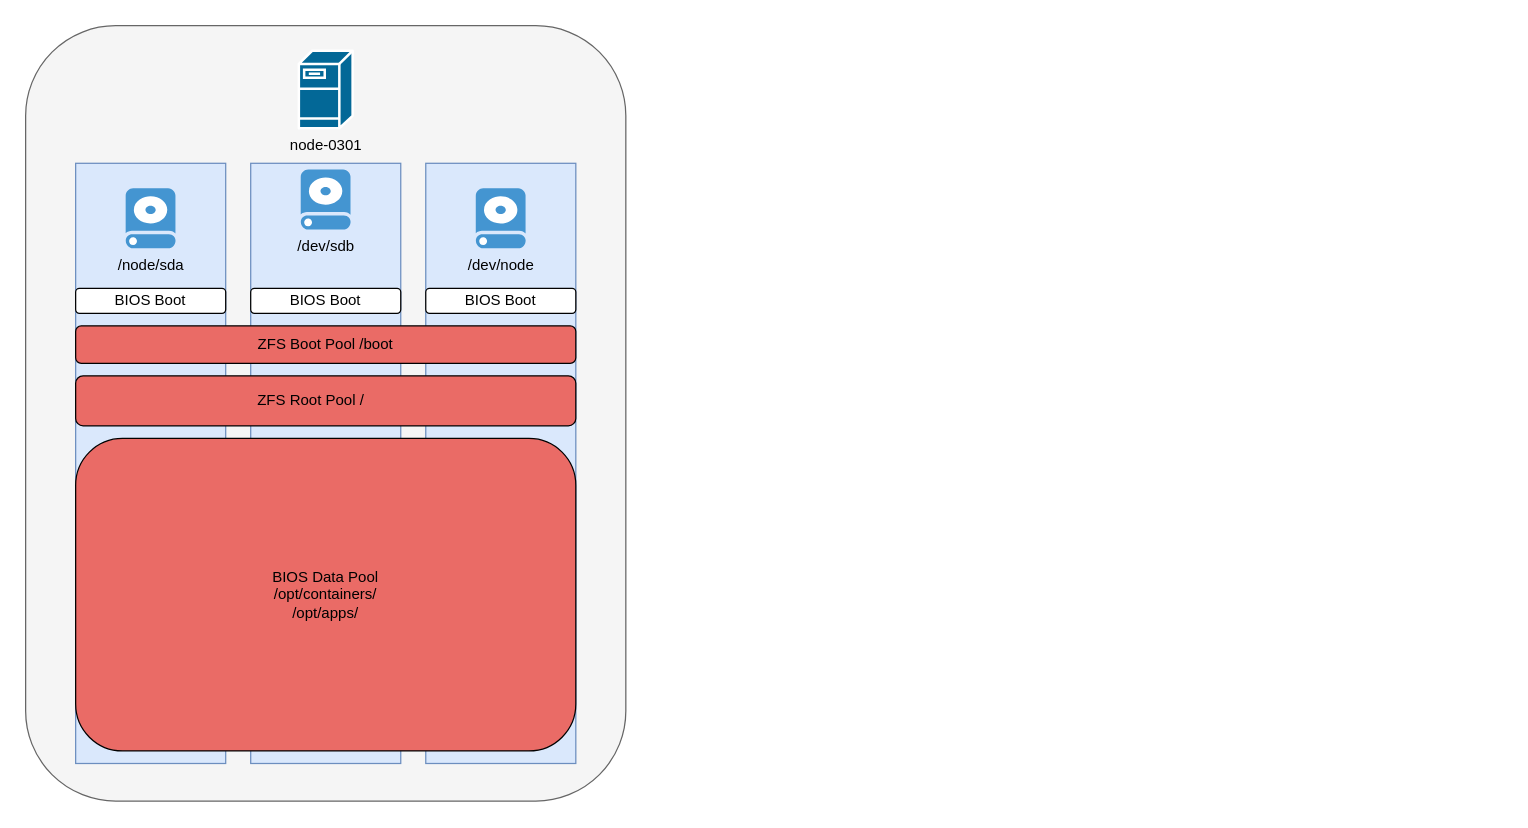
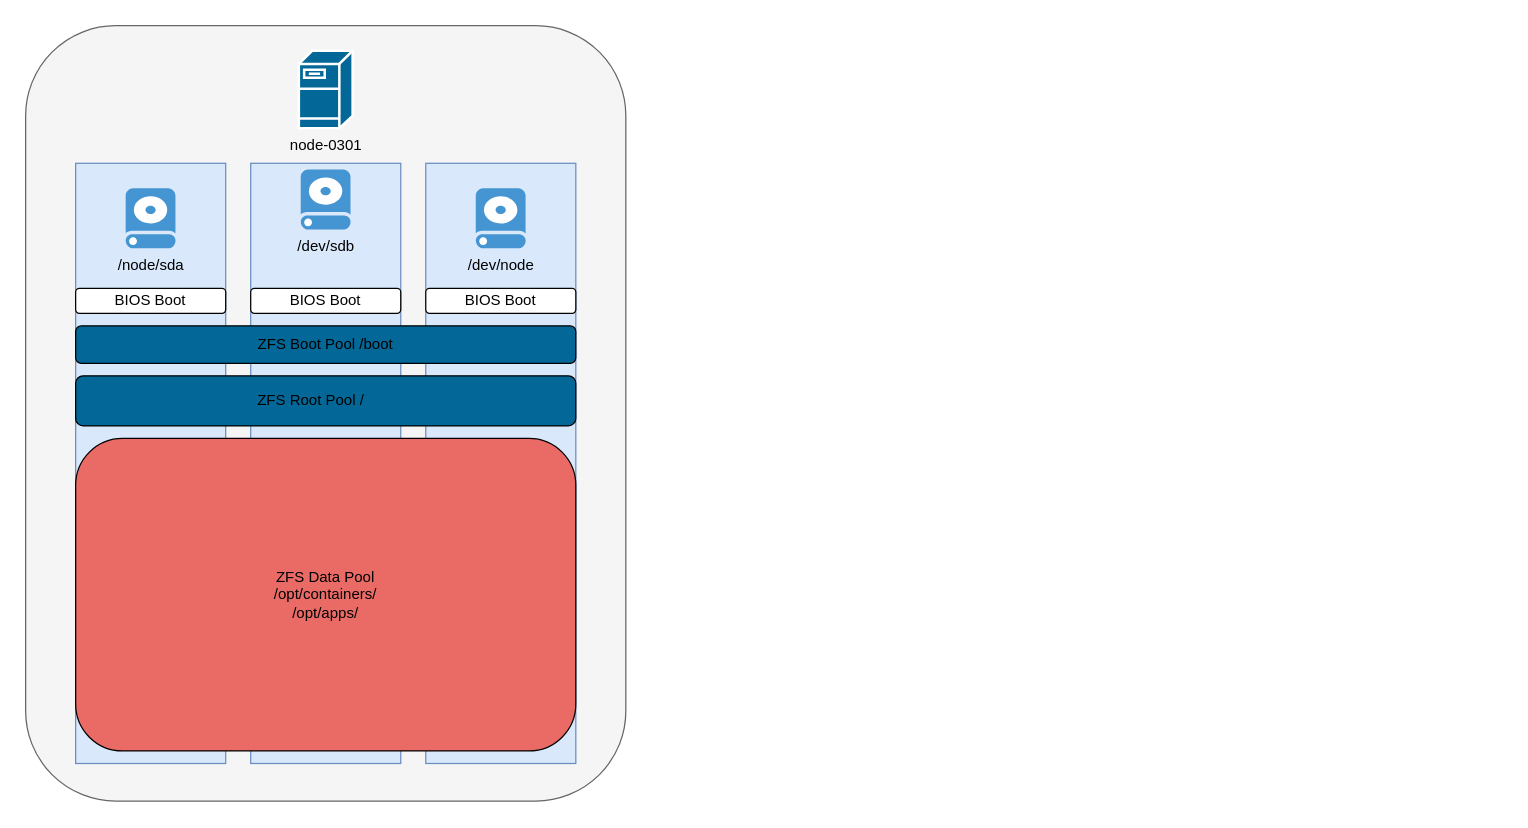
  <mxCell id="0" />
  <mxCell id="1" parent="0" />
  <mxCell id="2" value="" style="group;fontColor=#000000;" parent="1" vertex="1" connectable="0"><mxGeometry x="20" y="20" width="1180" height="620" as="geometry" /></mxCell>
  <mxCell id="3" value="" style="rounded=1;whiteSpace=wrap;html=1;fillColor=#f5f5f5;strokeColor=#666666;fontColor=#333333;" parent="2" vertex="1"><mxGeometry width="480" height="620" as="geometry" /></mxCell>
  <mxCell id="4" value="" style="group" parent="2" vertex="1" connectable="0"><mxGeometry x="320" y="110" width="120" height="480" as="geometry" /></mxCell>
  <mxCell id="5" value="" style="rounded=0;whiteSpace=wrap;html=1;fillColor=#dae8fc;strokeColor=#6c8ebf;" parent="4" vertex="1"><mxGeometry width="120" height="480" as="geometry" /></mxCell>
  <mxCell id="6" value="&lt;div&gt;/dev/node&lt;/div&gt;" style="shadow=0;dashed=0;html=1;strokeColor=none;fillColor=#4495D1;labelPosition=center;verticalLabelPosition=bottom;verticalAlign=top;align=center;outlineConnect=0;shape=mxgraph.veeam.2d.hard_drive;fontColor=#000000;" parent="4" vertex="1"><mxGeometry x="40" y="20" width="40" height="48" as="geometry" /></mxCell>
  <mxCell id="7" value="BIOS Boot" style="rounded=1;whiteSpace=wrap;html=1;" parent="4" vertex="1"><mxGeometry y="100" width="120" height="20" as="geometry" /></mxCell>
  <mxCell id="8" value="" style="group" parent="2" vertex="1" connectable="0"><mxGeometry x="180" y="110" width="260" height="480" as="geometry" /></mxCell>
  <mxCell id="9" value="" style="rounded=0;whiteSpace=wrap;html=1;fillColor=#dae8fc;strokeColor=#6c8ebf;" parent="8" vertex="1"><mxGeometry width="120" height="480" as="geometry" /></mxCell>
  <mxCell id="10" value="&lt;div&gt;/dev/sdb&lt;/div&gt;" style="shadow=0;dashed=0;html=1;strokeColor=none;fillColor=#4495D1;labelPosition=center;verticalLabelPosition=bottom;verticalAlign=top;align=center;outlineConnect=0;shape=mxgraph.veeam.2d.hard_drive;fontColor=#000000;" parent="8" vertex="1"><mxGeometry x="40" y="5" width="40" height="48" as="geometry" /></mxCell>
  <mxCell id="11" value="BIOS Boot" style="rounded=1;whiteSpace=wrap;html=1;" parent="8" vertex="1"><mxGeometry y="100" width="120" height="20" as="geometry" /></mxCell>
  <mxCell id="12" value="" style="group" parent="2" vertex="1" connectable="0"><mxGeometry x="40" y="110" width="1140" height="480" as="geometry" /></mxCell>
  <mxCell id="13" value="" style="rounded=0;whiteSpace=wrap;html=1;fillColor=#dae8fc;strokeColor=#6c8ebf;" parent="12" vertex="1"><mxGeometry width="120" height="480" as="geometry" /></mxCell>
  <mxCell id="14" value="&lt;div&gt;/node/sda&lt;/div&gt;" style="shadow=0;dashed=0;html=1;strokeColor=none;fillColor=#4495D1;labelPosition=center;verticalLabelPosition=bottom;verticalAlign=top;align=center;outlineConnect=0;shape=mxgraph.veeam.2d.hard_drive;fontColor=#000000;" parent="12" vertex="1"><mxGeometry x="40" y="20" width="40" height="48" as="geometry" /></mxCell>
  <mxCell id="15" value="BIOS Boot" style="rounded=1;whiteSpace=wrap;html=1;" parent="12" vertex="1"><mxGeometry y="100" width="120" height="20" as="geometry" /></mxCell>
  <mxCell id="16" value="node-0301" style="shape=mxgraph.cisco.servers.fileserver;html=1;pointerEvents=1;dashed=0;fillColor=#036897;strokeColor=#ffffff;strokeWidth=2;verticalLabelPosition=bottom;verticalAlign=top;align=center;outlineConnect=0;" parent="2" vertex="1"><mxGeometry x="218.5" y="20" width="43" height="62" as="geometry" /></mxCell>
- <mxCell id="17" value="ZFS Root Pool /&amp;nbsp;&amp;nbsp;&amp;nbsp;&amp;nbsp;&amp;nbsp;&amp;nbsp;&amp;nbsp; " style="rounded=1;whiteSpace=wrap;html=1;fillColor=#EA6B66;" parent="2" vertex="1"><mxGeometry x="40" y="280" width="400" height="40" as="geometry" /></mxCell>
- <mxCell id="18" value="ZFS Boot Pool /boot" style="rounded=1;whiteSpace=wrap;html=1;fillColor=#EA6B66;" parent="2" vertex="1"><mxGeometry x="40" y="240" width="400" height="30" as="geometry" /></mxCell>
- <mxCell id="19" value="BIOS Data Pool&lt;br&gt;/opt/containers/&lt;br&gt;/opt/apps/" style="rounded=1;whiteSpace=wrap;html=1;fillColor=#EA6B66;" parent="1" vertex="1"><mxGeometry x="60" y="350" width="400" height="250" as="geometry" /></mxCell>
+ <mxCell id="17" value="ZFS Root Pool /&amp;nbsp;&amp;nbsp;&amp;nbsp;&amp;nbsp;&amp;nbsp;&amp;nbsp;&amp;nbsp; " style="rounded=1;whiteSpace=wrap;html=1;fillColor=#036897;" parent="2" vertex="1"><mxGeometry x="40" y="280" width="400" height="40" as="geometry" /></mxCell>
+ <mxCell id="18" value="ZFS Boot Pool /boot" style="rounded=1;whiteSpace=wrap;html=1;fillColor=#036897;" parent="2" vertex="1"><mxGeometry x="40" y="240" width="400" height="30" as="geometry" /></mxCell>
+ <mxCell id="19" value="ZFS Data Pool&lt;br&gt;/opt/containers/&lt;br&gt;/opt/apps/" style="rounded=1;whiteSpace=wrap;html=1;fillColor=#EA6B66;" parent="1" vertex="1"><mxGeometry x="60" y="350" width="400" height="250" as="geometry" /></mxCell>
